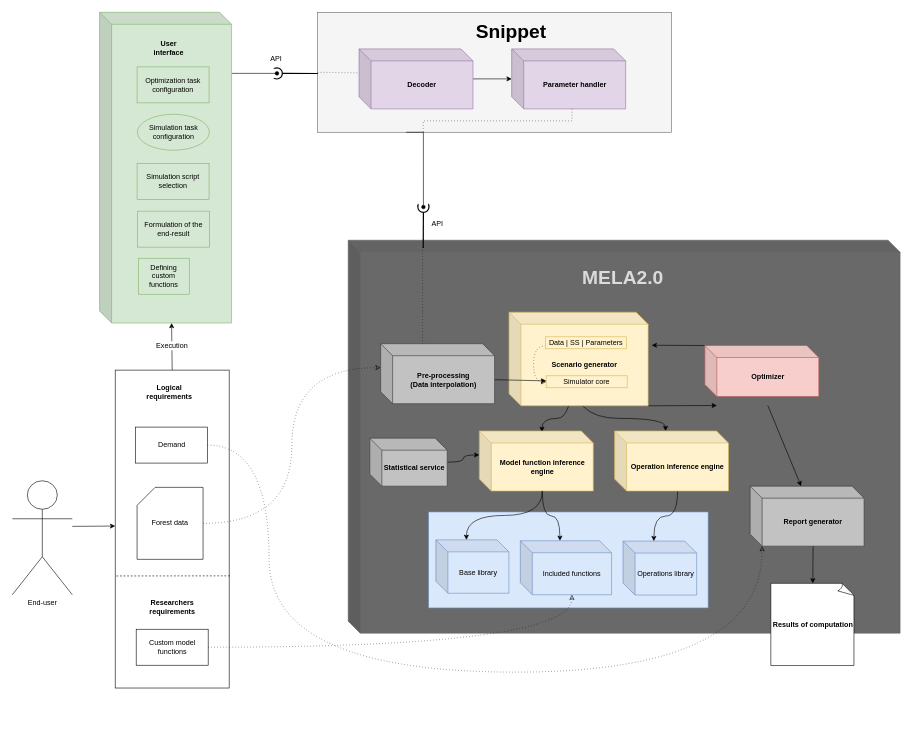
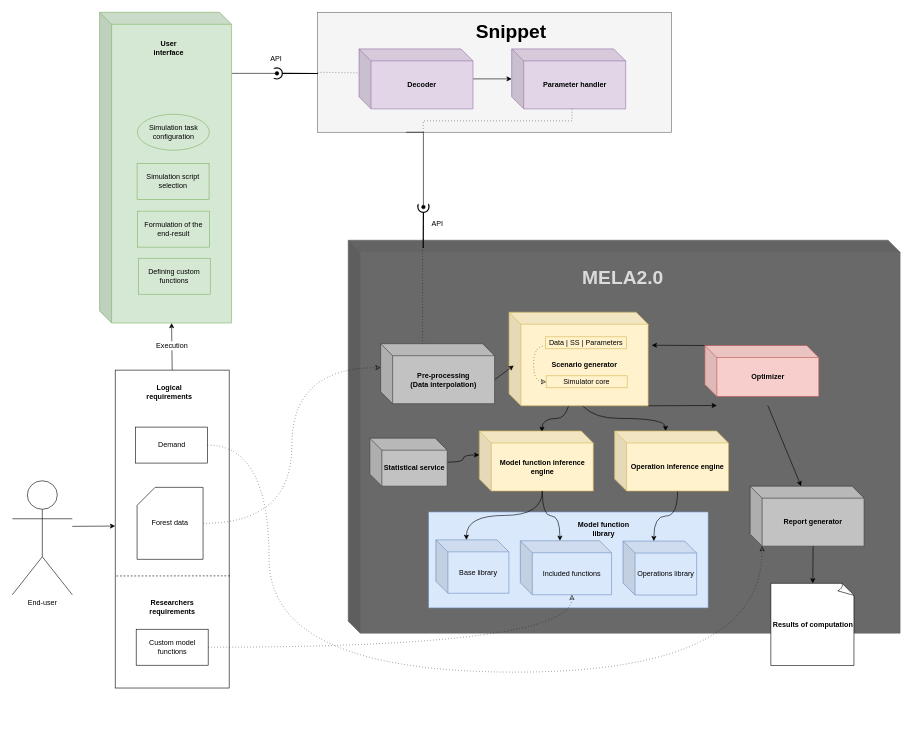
  <mxCell id="0" />
  <mxCell id="1" parent="0" />
  <mxCell id="2" value="" style="rounded=0;whiteSpace=wrap;html=1;fillColor=#f5f5f5;strokeColor=#666666;fontColor=#333333;" parent="1" vertex="1"><mxGeometry x="529" y="20" width="590" height="200" as="geometry" /></mxCell>
  <mxCell id="3" value="Execution" style="rounded=0;orthogonalLoop=1;jettySize=auto;html=1;exitX=0.5;exitY=0;exitDx=0;exitDy=0;entryX=0;entryY=0;entryDx=120;entryDy=518;entryPerimeter=0;fontSize=12;fontColor=#000000;" parent="1" source="18" target="67" edge="1"><mxGeometry x="0.035" relative="1" as="geometry"><mxPoint as="offset" /></mxGeometry></mxCell>
  <mxCell id="4" value="" style="shape=cube;whiteSpace=wrap;html=1;boundedLbl=1;backgroundOutline=1;darkOpacity=0.05;darkOpacity2=0.1;fontSize=12;fillColor=#696969;strokeColor=#666666;fontColor=#333333;" parent="1" vertex="1"><mxGeometry x="580" y="400" width="920" height="655" as="geometry" /></mxCell>
  <mxCell id="5" value="MELA2.0" style="text;html=1;strokeColor=none;fillColor=none;align=center;verticalAlign=middle;whiteSpace=wrap;rounded=0;fontSize=32;fontColor=#DBDBDB;fontStyle=1" parent="1" vertex="1"><mxGeometry x="958" y="437.5" width="160" height="50" as="geometry" /></mxCell>
  <mxCell id="6" value="Report generator" style="shape=cube;whiteSpace=wrap;html=1;boundedLbl=1;backgroundOutline=1;darkOpacity=0.05;darkOpacity2=0.1;fontSize=12;fillColor=#C2C2C2;strokeColor=#36393d;fontStyle=1" parent="1" vertex="1"><mxGeometry x="1250" y="810" width="190" height="100" as="geometry" /></mxCell>
  <mxCell id="7" style="edgeStyle=none;rounded=0;orthogonalLoop=1;jettySize=auto;html=1;exitX=1;exitY=1;exitDx=0;exitDy=0;exitPerimeter=0;entryX=0;entryY=0;entryDx=20;entryDy=100;entryPerimeter=0;fontSize=12;fontColor=#000000;" parent="1" source="10" target="14" edge="1"><mxGeometry relative="1" as="geometry" /></mxCell>
  <mxCell id="8" style="edgeStyle=orthogonalEdgeStyle;rounded=0;orthogonalLoop=1;jettySize=auto;html=1;exitX=0;exitY=0;exitDx=105;exitDy=100;exitPerimeter=0;entryX=0.55;entryY=0.015;entryDx=0;entryDy=0;entryPerimeter=0;strokeColor=#000000;curved=1;" parent="1" source="10" target="11" edge="1"><mxGeometry relative="1" as="geometry" /></mxCell>
  <mxCell id="9" style="edgeStyle=orthogonalEdgeStyle;rounded=0;orthogonalLoop=1;jettySize=auto;html=1;exitX=0;exitY=0;exitDx=105;exitDy=100;exitPerimeter=0;entryX=0;entryY=0;entryDx=85;entryDy=0;entryPerimeter=0;curved=1;" parent="1" source="10" target="55" edge="1"><mxGeometry relative="1" as="geometry" /></mxCell>
  <mxCell id="10" value="&lt;div&gt;Scenario generator&lt;br&gt;&lt;/div&gt;" style="shape=cube;whiteSpace=wrap;html=1;boundedLbl=1;backgroundOutline=1;darkOpacity=0.05;darkOpacity2=0.1;fontSize=12;fillColor=#fff2cc;strokeColor=#d6b656;fontStyle=1" parent="1" vertex="1"><mxGeometry x="848" y="520" width="232" height="156" as="geometry" /></mxCell>
  <mxCell id="11" value="Model function inference engine" style="shape=cube;whiteSpace=wrap;html=1;boundedLbl=1;backgroundOutline=1;darkOpacity=0.05;darkOpacity2=0.1;fontSize=12;fillColor=#fff2cc;strokeColor=#d6b656;fontStyle=1" parent="1" vertex="1"><mxGeometry x="798.5" y="718" width="190" height="100" as="geometry" /></mxCell>
  <mxCell id="12" style="edgeStyle=none;rounded=0;orthogonalLoop=1;jettySize=auto;html=1;exitX=0;exitY=0;exitDx=0;exitDy=0;exitPerimeter=0;entryX=1.026;entryY=0.353;entryDx=0;entryDy=0;entryPerimeter=0;fontSize=12;fontColor=#000000;" parent="1" source="14" target="10" edge="1"><mxGeometry relative="1" as="geometry" /></mxCell>
  <mxCell id="13" style="edgeStyle=none;rounded=0;orthogonalLoop=1;jettySize=auto;html=1;exitX=0;exitY=0;exitDx=105;exitDy=100;exitPerimeter=0;entryX=0;entryY=0;entryDx=85;entryDy=0;entryPerimeter=0;fontSize=12;fontColor=#000000;" parent="1" source="14" target="6" edge="1"><mxGeometry relative="1" as="geometry" /></mxCell>
  <mxCell id="14" value="Optimizer" style="shape=cube;whiteSpace=wrap;html=1;boundedLbl=1;backgroundOutline=1;darkOpacity=0.05;darkOpacity2=0.1;fontSize=12;fillColor=#f8cecc;strokeColor=#b85450;fontStyle=1" parent="1" vertex="1"><mxGeometry x="1174.5" y="575.5" width="190" height="85" as="geometry" /></mxCell>
  <mxCell id="15" value="" style="group;fontSize=12;" parent="1" vertex="1" connectable="0"><mxGeometry x="767.5" y="866" width="300" height="160" as="geometry" /></mxCell>
  <mxCell id="16" value="Results of computation" style="whiteSpace=wrap;html=1;shape=mxgraph.basic.document;fontSize=12;fontStyle=1" parent="1" vertex="1"><mxGeometry x="1284.5" y="972" width="140" height="137" as="geometry" /></mxCell>
  <mxCell id="17" value="" style="group;fontSize=12;" parent="1" vertex="1" connectable="0"><mxGeometry x="278.5" y="616.5" width="190" height="570" as="geometry" /></mxCell>
  <mxCell id="18" value="" style="rounded=0;whiteSpace=wrap;html=1;fillColor=#ffffff;fontSize=12;fontColor=#000000;" parent="17" vertex="1"><mxGeometry x="-87" width="190" height="530" as="geometry" /></mxCell>
  <mxCell id="19" value="Forest data" style="shape=card;whiteSpace=wrap;html=1;fontSize=12;" parent="17" vertex="1"><mxGeometry x="-50.5" y="195.5" width="110" height="120" as="geometry" /></mxCell>
  <mxCell id="20" value="Demand" style="rounded=0;whiteSpace=wrap;html=1;fillColor=#ffffff;fontSize=12;fontColor=#000000;" parent="17" vertex="1"><mxGeometry x="-53" y="95" width="120" height="60" as="geometry" /></mxCell>
  <mxCell id="21" value="Logical requirements" style="text;html=1;strokeColor=none;fillColor=none;align=center;verticalAlign=middle;whiteSpace=wrap;rounded=0;fontSize=12;fontColor=#000000;fontStyle=1" parent="17" vertex="1"><mxGeometry x="-17" y="27" width="40" height="20" as="geometry" /></mxCell>
  <mxCell id="22" value="" style="endArrow=none;dashed=1;html=1;entryX=-0.005;entryY=0.623;entryDx=0;entryDy=0;entryPerimeter=0;" parent="17" edge="1"><mxGeometry width="50" height="50" relative="1" as="geometry"><mxPoint x="104" y="343" as="sourcePoint" /><mxPoint x="-87.95" y="343.19" as="targetPoint" /></mxGeometry></mxCell>
  <mxCell id="23" value="Custom model functions" style="rounded=0;whiteSpace=wrap;html=1;fillColor=#ffffff;fontSize=12;fontColor=#000000;" parent="17" vertex="1"><mxGeometry x="-52" y="432" width="120" height="60" as="geometry" /></mxCell>
  <mxCell id="24" value="Researchers requirements" style="text;html=1;strokeColor=none;fillColor=none;align=center;verticalAlign=middle;whiteSpace=wrap;rounded=0;fontSize=12;fontColor=#000000;fontStyle=1" parent="17" vertex="1"><mxGeometry x="-12" y="385" width="40" height="20" as="geometry" /></mxCell>
  <mxCell id="25" style="edgeStyle=none;rounded=0;orthogonalLoop=1;jettySize=auto;html=1;exitX=0;exitY=0;exitDx=105;exitDy=100;exitPerimeter=0;entryX=0.5;entryY=0;entryDx=0;entryDy=0;entryPerimeter=0;fontSize=12;fontColor=#000000;" parent="1" source="6" target="16" edge="1"><mxGeometry relative="1" as="geometry" /></mxCell>
- <mxCell id="26" style="edgeStyle=none;rounded=0;orthogonalLoop=1;jettySize=auto;html=1;exitX=0;exitY=0;exitDx=190;exitDy=60;exitPerimeter=0;strokeColor=#000000;" parent="1" source="28" target="62" edge="1"><mxGeometry relative="1" as="geometry" /></mxCell>
+ <mxCell id="26" style="edgeStyle=none;rounded=0;orthogonalLoop=1;jettySize=auto;html=1;exitX=0;exitY=0;exitDx=190;exitDy=60;exitPerimeter=0;entryX=0.034;entryY=0.57;entryDx=0;entryDy=0;entryPerimeter=0;strokeColor=#000000;" parent="1" source="28" target="10" edge="1"><mxGeometry relative="1" as="geometry" /></mxCell>
  <mxCell id="27" style="edgeStyle=orthogonalEdgeStyle;rounded=0;orthogonalLoop=1;jettySize=auto;html=1;exitX=0;exitY=0;exitDx=85;exitDy=0;exitPerimeter=0;dashed=1;dashPattern=1 4;endArrow=none;endFill=0;fontSize=32;" parent="1" edge="1"><mxGeometry relative="1" as="geometry"><mxPoint x="704" y="410" as="targetPoint" /><mxPoint x="714" y="573" as="sourcePoint" /><Array as="points"><mxPoint x="704" y="573" /></Array></mxGeometry></mxCell>
  <mxCell id="28" value="&lt;div&gt;Pre-processing&lt;/div&gt;&lt;div&gt; (Data interpolation)&lt;/div&gt;" style="shape=cube;whiteSpace=wrap;html=1;boundedLbl=1;backgroundOutline=1;darkOpacity=0.05;darkOpacity2=0.1;fontSize=12;fillColor=#C2C2C2;strokeColor=#36393d;fontStyle=1" parent="1" vertex="1"><mxGeometry x="634" y="572.5" width="190" height="100" as="geometry" /></mxCell>
  <mxCell id="29" style="edgeStyle=orthogonalEdgeStyle;rounded=0;orthogonalLoop=1;jettySize=auto;html=1;" parent="1" source="30" target="32" edge="1"><mxGeometry relative="1" as="geometry" /></mxCell>
  <mxCell id="30" value="Decoder" style="shape=cube;whiteSpace=wrap;html=1;boundedLbl=1;backgroundOutline=1;darkOpacity=0.05;darkOpacity2=0.1;fontSize=12;fillColor=#e1d5e7;strokeColor=#9673a6;fontStyle=1" parent="1" vertex="1"><mxGeometry x="598" y="81" width="190" height="100" as="geometry" /></mxCell>
  <mxCell id="31" style="edgeStyle=orthogonalEdgeStyle;rounded=0;orthogonalLoop=1;jettySize=auto;html=1;exitX=0;exitY=0;exitDx=105;exitDy=100;exitPerimeter=0;dashed=1;dashPattern=1 4;endArrow=none;endFill=0;fontSize=32;" parent="1" edge="1"><mxGeometry relative="1" as="geometry"><mxPoint x="953" y="181" as="sourcePoint" /><mxPoint x="705" y="220" as="targetPoint" /><Array as="points"><mxPoint x="953" y="201" /><mxPoint x="705" y="201" /><mxPoint x="705" y="220" /></Array></mxGeometry></mxCell>
  <mxCell id="32" value="Parameter handler" style="shape=cube;whiteSpace=wrap;html=1;boundedLbl=1;backgroundOutline=1;darkOpacity=0.05;darkOpacity2=0.1;fontSize=12;fillColor=#e1d5e7;strokeColor=#9673a6;fontStyle=1" parent="1" vertex="1"><mxGeometry x="852.5" y="81" width="190" height="100" as="geometry" /></mxCell>
  <mxCell id="33" value="Snippet" style="text;html=1;resizable=0;points=[];autosize=1;align=left;verticalAlign=top;spacingTop=-4;fontStyle=1;fontSize=32;" parent="1" vertex="1"><mxGeometry x="791" y="31" width="120" height="40" as="geometry" /></mxCell>
  <mxCell id="34" value="" style="group" parent="1" vertex="1" connectable="0"><mxGeometry x="439.5" y="86.5" width="90" height="44.667" as="geometry" /></mxCell>
  <mxCell id="35" value="" style="ellipse;whiteSpace=wrap;html=1;aspect=fixed;shadow=0;strokeColor=#000000;fillColor=#ffffff;direction=east;rotation=-90;strokeWidth=2;" parent="34" vertex="1"><mxGeometry x="12" y="26" width="18.667" height="18.667" as="geometry" /></mxCell>
  <mxCell id="36" value="" style="ellipse;whiteSpace=wrap;html=1;aspect=fixed;shadow=0;strokeColor=none;fillColor=#ffffff;direction=east;rotation=-90;" parent="34" vertex="1"><mxGeometry x="3" y="26" width="18.667" height="18.667" as="geometry" /></mxCell>
  <mxCell id="37" value="" style="endArrow=none;html=1;entryX=0.5;entryY=1;entryDx=0;entryDy=0;exitX=0;exitY=0;exitDx=0;exitDy=288.5;exitPerimeter=0;strokeWidth=2;" parent="34" target="35" edge="1"><mxGeometry width="50" height="50" relative="1" as="geometry"><mxPoint x="90" y="35.5" as="sourcePoint" /><mxPoint x="97" y="8" as="targetPoint" /></mxGeometry></mxCell>
  <mxCell id="38" value="API" style="text;html=1;strokeColor=none;fillColor=none;align=center;verticalAlign=middle;whiteSpace=wrap;rounded=0;" parent="34" vertex="1"><mxGeometry width="40" height="20" as="geometry" /></mxCell>
  <mxCell id="39" value="" style="group;rotation=90;" parent="1" vertex="1" connectable="0"><mxGeometry x="673" y="346" width="90" height="44.667" as="geometry" /></mxCell>
  <mxCell id="40" value="" style="ellipse;whiteSpace=wrap;html=1;aspect=fixed;shadow=0;strokeColor=#000000;fillColor=#ffffff;direction=east;rotation=0;strokeWidth=2;" parent="39" vertex="1"><mxGeometry x="23" y="-11" width="18.667" height="18.667" as="geometry" /></mxCell>
  <mxCell id="41" value="" style="ellipse;whiteSpace=wrap;html=1;aspect=fixed;shadow=0;strokeColor=none;fillColor=#ffffff;direction=east;rotation=0;" parent="39" vertex="1"><mxGeometry x="23" y="-20" width="18.667" height="18.667" as="geometry" /></mxCell>
  <mxCell id="42" value="" style="endArrow=none;html=1;entryX=0.5;entryY=1;entryDx=0;entryDy=0;exitX=0;exitY=0;exitDx=0;exitDy=288.5;exitPerimeter=0;strokeWidth=2;" parent="39" target="40" edge="1"><mxGeometry width="50" height="50" relative="1" as="geometry"><mxPoint x="32" y="67" as="sourcePoint" /><mxPoint x="59" y="74" as="targetPoint" /></mxGeometry></mxCell>
  <mxCell id="43" value="API" style="text;html=1;strokeColor=none;fillColor=none;align=center;verticalAlign=middle;whiteSpace=wrap;rounded=0;rotation=0;" parent="1" vertex="1"><mxGeometry x="709" y="362" width="40" height="20" as="geometry" /></mxCell>
  <mxCell id="44" style="edgeStyle=orthogonalEdgeStyle;rounded=0;orthogonalLoop=1;jettySize=auto;html=1;entryX=0.5;entryY=1;entryDx=0;entryDy=0;endArrow=oval;endFill=1;exitX=0.25;exitY=1;exitDx=0;exitDy=0;" parent="1" source="2" target="41" edge="1"><mxGeometry relative="1" as="geometry"><mxPoint x="705" y="220" as="sourcePoint" /><Array as="points"><mxPoint x="705" y="220" /></Array></mxGeometry></mxCell>
  <mxCell id="45" style="edgeStyle=orthogonalEdgeStyle;rounded=0;orthogonalLoop=1;jettySize=auto;html=1;entryX=0.5;entryY=1;entryDx=0;entryDy=0;endArrow=oval;endFill=1;fontSize=32;" parent="1" source="67" target="36" edge="1"><mxGeometry relative="1" as="geometry"><Array as="points"><mxPoint x="399" y="122" /></Array></mxGeometry></mxCell>
  <mxCell id="46" value="&lt;br&gt;&lt;div style=&quot;font-size: 12px&quot;&gt;&lt;font style=&quot;font-size: 12px&quot;&gt;&lt;br&gt;&lt;/font&gt;&lt;/div&gt;" style="text;html=1;resizable=0;points=[];autosize=1;align=left;verticalAlign=top;spacingTop=-4;fontSize=32;" parent="1" vertex="1"><mxGeometry x="904.5" y="1150" width="20" height="80" as="geometry" /></mxCell>
  <mxCell id="47" style="edgeStyle=orthogonalEdgeStyle;rounded=0;orthogonalLoop=1;jettySize=auto;html=1;exitX=0;exitY=0.5;exitDx=0;exitDy=0;entryX=0;entryY=0;entryDx=0;entryDy=40;entryPerimeter=0;endArrow=none;endFill=0;fontSize=32;dashed=1;dashPattern=1 4;" parent="1" source="2" target="30" edge="1"><mxGeometry relative="1" as="geometry"><Array as="points"><mxPoint x="529" y="121" /></Array></mxGeometry></mxCell>
  <mxCell id="48" value="" style="group" parent="1" vertex="1" connectable="0"><mxGeometry x="754" y="853" width="426" height="160" as="geometry" /></mxCell>
  <mxCell id="49" value="" style="rounded=0;whiteSpace=wrap;html=1;fillColor=#dae8fc;fontSize=12;strokeColor=#6c8ebf;" parent="48" vertex="1"><mxGeometry x="-40" width="466" height="160" as="geometry" /></mxCell>
  <mxCell id="50" value="Included functions" style="shape=cube;whiteSpace=wrap;html=1;boundedLbl=1;backgroundOutline=1;darkOpacity=0.05;darkOpacity2=0.1;fontSize=12;fillColor=#dae8fc;strokeColor=#6c8ebf;" parent="48" vertex="1"><mxGeometry x="112.857" y="48" width="152.143" height="90" as="geometry" /></mxCell>
  <mxCell id="51" value="Base library" style="shape=cube;whiteSpace=wrap;html=1;boundedLbl=1;backgroundOutline=1;darkOpacity=0.05;darkOpacity2=0.1;fontSize=12;fillColor=#dae8fc;strokeColor=#6c8ebf;" parent="48" vertex="1"><mxGeometry x="-27.857" y="46.5" width="121.714" height="89" as="geometry" /></mxCell>
+ <mxCell id="52" value="Model function library" style="text;html=1;strokeColor=none;fillColor=none;align=center;verticalAlign=middle;whiteSpace=wrap;rounded=0;fontSize=12;fontColor=#000000;fontStyle=1" parent="48" vertex="1"><mxGeometry x="204" y="18.5" width="96" height="20" as="geometry" /></mxCell>
  <mxCell id="53" value="Operations library" style="shape=cube;whiteSpace=wrap;html=1;boundedLbl=1;backgroundOutline=1;darkOpacity=0.05;darkOpacity2=0.1;fontSize=12;fillColor=#dae8fc;strokeColor=#6c8ebf;" parent="48" vertex="1"><mxGeometry x="284.15" y="48.5" width="122.729" height="90" as="geometry" /></mxCell>
  <mxCell id="54" style="edgeStyle=orthogonalEdgeStyle;curved=1;rounded=0;orthogonalLoop=1;jettySize=auto;html=1;exitX=0;exitY=0;exitDx=105;exitDy=100;exitPerimeter=0;entryX=0;entryY=0;entryDx=51.364;entryDy=0;entryPerimeter=0;endArrow=classic;endFill=1;" parent="1" source="55" target="53" edge="1"><mxGeometry relative="1" as="geometry" /></mxCell>
  <mxCell id="55" value="Operation inference engine" style="shape=cube;whiteSpace=wrap;html=1;boundedLbl=1;backgroundOutline=1;darkOpacity=0.05;darkOpacity2=0.1;fontSize=12;fillColor=#fff2cc;strokeColor=#d6b656;fontStyle=1" parent="1" vertex="1"><mxGeometry x="1024" y="718" width="190" height="100" as="geometry" /></mxCell>
  <mxCell id="56" style="edgeStyle=orthogonalEdgeStyle;curved=1;rounded=0;orthogonalLoop=1;jettySize=auto;html=1;entryX=0;entryY=0;entryDx=0;entryDy=40;entryPerimeter=0;" parent="1" source="57" target="11" edge="1"><mxGeometry relative="1" as="geometry" /></mxCell>
  <mxCell id="57" value="Statistical service" style="shape=cube;whiteSpace=wrap;html=1;boundedLbl=1;backgroundOutline=1;darkOpacity=0.05;darkOpacity2=0.1;fontSize=12;fillColor=#C2C2C2;strokeColor=#36393d;fontStyle=1" parent="1" vertex="1"><mxGeometry x="616" y="730" width="129" height="80" as="geometry" /></mxCell>
  <mxCell id="58" value="" style="edgeStyle=orthogonalEdgeStyle;rounded=0;orthogonalLoop=1;jettySize=auto;html=1;exitX=0;exitY=0;exitDx=105;exitDy=100;exitPerimeter=0;entryX=0;entryY=0;entryDx=50.857;entryDy=0;fontSize=12;fontColor=#000000;entryPerimeter=0;curved=1;" parent="1" source="11" target="51" edge="1"><mxGeometry x="0.033" relative="1" as="geometry"><mxPoint as="offset" /></mxGeometry></mxCell>
  <mxCell id="59" style="edgeStyle=orthogonalEdgeStyle;curved=1;rounded=0;orthogonalLoop=1;jettySize=auto;html=1;exitX=0;exitY=0;exitDx=105;exitDy=100;exitPerimeter=0;entryX=0;entryY=0;entryDx=66.071;entryDy=0;entryPerimeter=0;endArrow=classic;endFill=1;" parent="1" source="11" target="50" edge="1"><mxGeometry relative="1" as="geometry" /></mxCell>
  <mxCell id="60" style="edgeStyle=orthogonalEdgeStyle;curved=1;rounded=0;orthogonalLoop=1;jettySize=auto;html=1;exitX=0;exitY=0.75;exitDx=0;exitDy=0;entryX=0;entryY=0.5;entryDx=0;entryDy=0;endArrow=classic;endFill=0;dashed=1;dashPattern=1 4;" parent="1" source="61" target="62" edge="1"><mxGeometry relative="1" as="geometry" /></mxCell>
  <mxCell id="61" value="Data | SS | Parameters" style="rounded=0;whiteSpace=wrap;html=1;strokeColor=#d6b656;fillColor=#fff2cc;" parent="1" vertex="1"><mxGeometry x="909" y="561" width="135" height="20" as="geometry" /></mxCell>
  <mxCell id="62" value="Simulator core" style="rounded=0;whiteSpace=wrap;html=1;strokeColor=#d6b656;fillColor=#fff2cc;" parent="1" vertex="1"><mxGeometry x="910" y="626" width="135" height="20" as="geometry" /></mxCell>
  <mxCell id="63" style="edgeStyle=orthogonalEdgeStyle;curved=1;rounded=0;orthogonalLoop=1;jettySize=auto;html=1;exitX=1;exitY=0.5;exitDx=0;exitDy=0;entryX=0;entryY=0;entryDx=86.071;entryDy=90;entryPerimeter=0;dashed=1;dashPattern=1 4;endArrow=classic;endFill=0;" parent="1" source="23" target="50" edge="1"><mxGeometry relative="1" as="geometry" /></mxCell>
  <mxCell id="64" style="edgeStyle=orthogonalEdgeStyle;curved=1;rounded=0;orthogonalLoop=1;jettySize=auto;html=1;exitX=1;exitY=0.5;exitDx=0;exitDy=0;exitPerimeter=0;entryX=0;entryY=0;entryDx=0;entryDy=40;entryPerimeter=0;dashed=1;dashPattern=1 4;endArrow=classic;endFill=0;" parent="1" source="19" target="28" edge="1"><mxGeometry relative="1" as="geometry" /></mxCell>
  <mxCell id="65" style="edgeStyle=orthogonalEdgeStyle;curved=1;rounded=0;orthogonalLoop=1;jettySize=auto;html=1;exitX=1;exitY=0.5;exitDx=0;exitDy=0;entryX=0;entryY=0;entryDx=20;entryDy=100;entryPerimeter=0;dashed=1;dashPattern=1 4;endArrow=classic;endFill=0;" parent="1" source="20" target="6" edge="1"><mxGeometry relative="1" as="geometry"><Array as="points"><mxPoint x="448" y="1120" /><mxPoint x="1270" y="1120" /></Array></mxGeometry></mxCell>
  <mxCell id="66" value="" style="group" parent="1" vertex="1" connectable="0"><mxGeometry x="165.5" y="20" width="220" height="518" as="geometry" /></mxCell>
  <mxCell id="67" value="" style="shape=cube;whiteSpace=wrap;html=1;boundedLbl=1;backgroundOutline=1;darkOpacity=0.05;darkOpacity2=0.1;fontSize=12;fillColor=#d5e8d4;strokeColor=#82b366;" parent="66" vertex="1"><mxGeometry width="220" height="518" as="geometry" /></mxCell>
  <mxCell id="68" value="User interface" style="text;html=1;strokeColor=none;fillColor=none;align=center;verticalAlign=middle;whiteSpace=wrap;rounded=0;fontSize=12;fontColor=#000000;fontStyle=1" parent="66" vertex="1"><mxGeometry x="85" y="48.5" width="60" height="20" as="geometry" /></mxCell>
- <mxCell id="69" value="Defining custom functions" style="rounded=0;whiteSpace=wrap;html=1;fontSize=12;fillColor=#d5e8d4;strokeColor=#82b366;" parent="66" vertex="1"><mxGeometry x="64.5" y="410" width="85" height="60" as="geometry" /></mxCell>
+ <mxCell id="69" value="Defining custom functions" style="rounded=0;whiteSpace=wrap;html=1;fontSize=12;fillColor=#d5e8d4;strokeColor=#82b366;" parent="66" vertex="1"><mxGeometry x="64.5" y="410" width="120" height="60" as="geometry" /></mxCell>
  <mxCell id="70" value="&lt;div&gt;Simulation script selection&lt;br&gt;&lt;/div&gt;" style="rounded=0;whiteSpace=wrap;html=1;fontSize=12;fillColor=#d5e8d4;strokeColor=#82b366;" parent="66" vertex="1"><mxGeometry x="62.5" y="252" width="120" height="60" as="geometry" /></mxCell>
  <mxCell id="71" value="Formulation of the end-result" style="rounded=0;whiteSpace=wrap;html=1;fontSize=12;fillColor=#d5e8d4;strokeColor=#82b366;" parent="66" vertex="1"><mxGeometry x="63.5" y="331.5" width="120" height="60" as="geometry" /></mxCell>
- <mxCell id="72" value="&lt;div&gt;Optimization task&lt;/div&gt;&lt;div&gt;configuration&lt;br&gt;&lt;/div&gt;" style="rounded=0;whiteSpace=wrap;html=1;fontSize=12;fillColor=#d5e8d4;strokeColor=#82b366;" parent="66" vertex="1"><mxGeometry x="62.5" y="91" width="120" height="60" as="geometry" /></mxCell>
  <mxCell id="73" value="Simulation task configuration" style="ellipse;whiteSpace=wrap;html=1;fontSize=12;fillColor=#d5e8d4;strokeColor=#82b366;" parent="66" vertex="1"><mxGeometry x="63" y="170" width="120" height="60" as="geometry" /></mxCell>
  <mxCell id="74" value="" style="group" parent="1" vertex="1" connectable="0"><mxGeometry x="20" y="801" width="100" height="190" as="geometry" /></mxCell>
  <mxCell id="75" value="End-user" style="shape=umlActor;verticalLabelPosition=bottom;labelBackgroundColor=#ffffff;verticalAlign=top;html=1;outlineConnect=0;fontSize=12;" parent="74" vertex="1"><mxGeometry width="100" height="190" as="geometry" /></mxCell>
  <mxCell id="76" style="edgeStyle=none;rounded=0;orthogonalLoop=1;jettySize=auto;html=1;fontSize=12;fontColor=#000000;entryX=0;entryY=0.5;entryDx=0;entryDy=0;" parent="1" edge="1"><mxGeometry relative="1" as="geometry"><mxPoint x="120" y="877" as="sourcePoint" /><mxPoint x="191.5" y="876.5" as="targetPoint" /></mxGeometry></mxCell>
